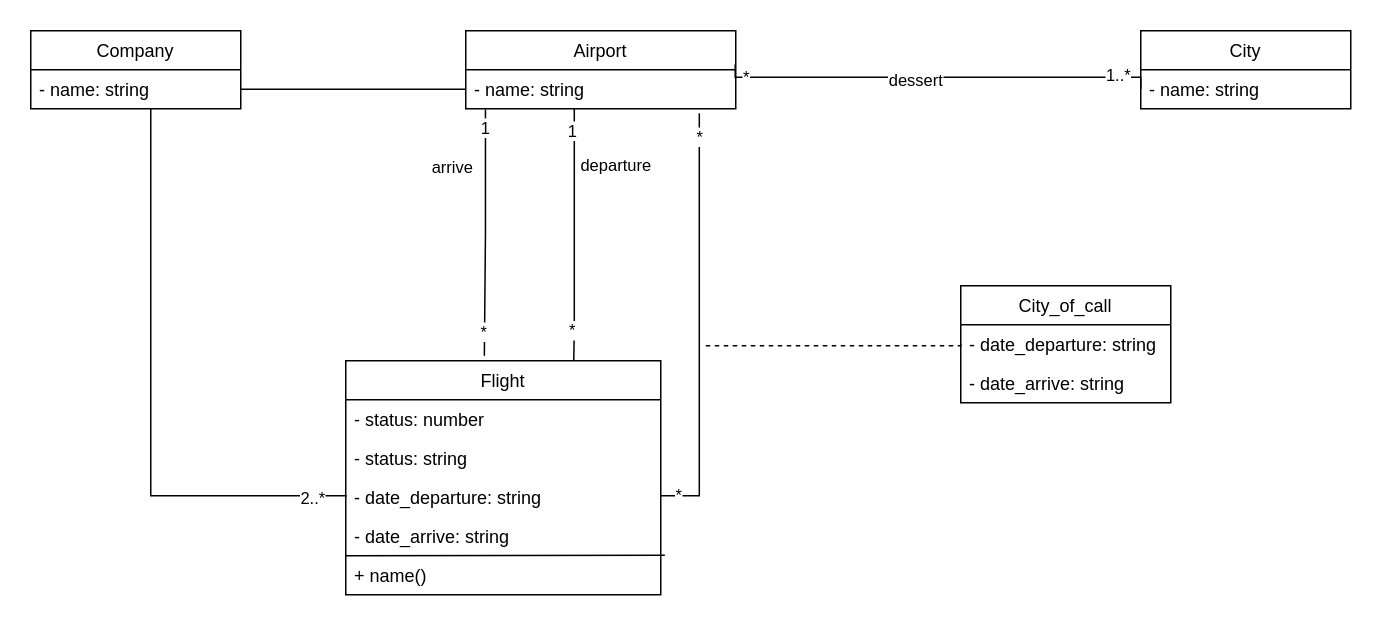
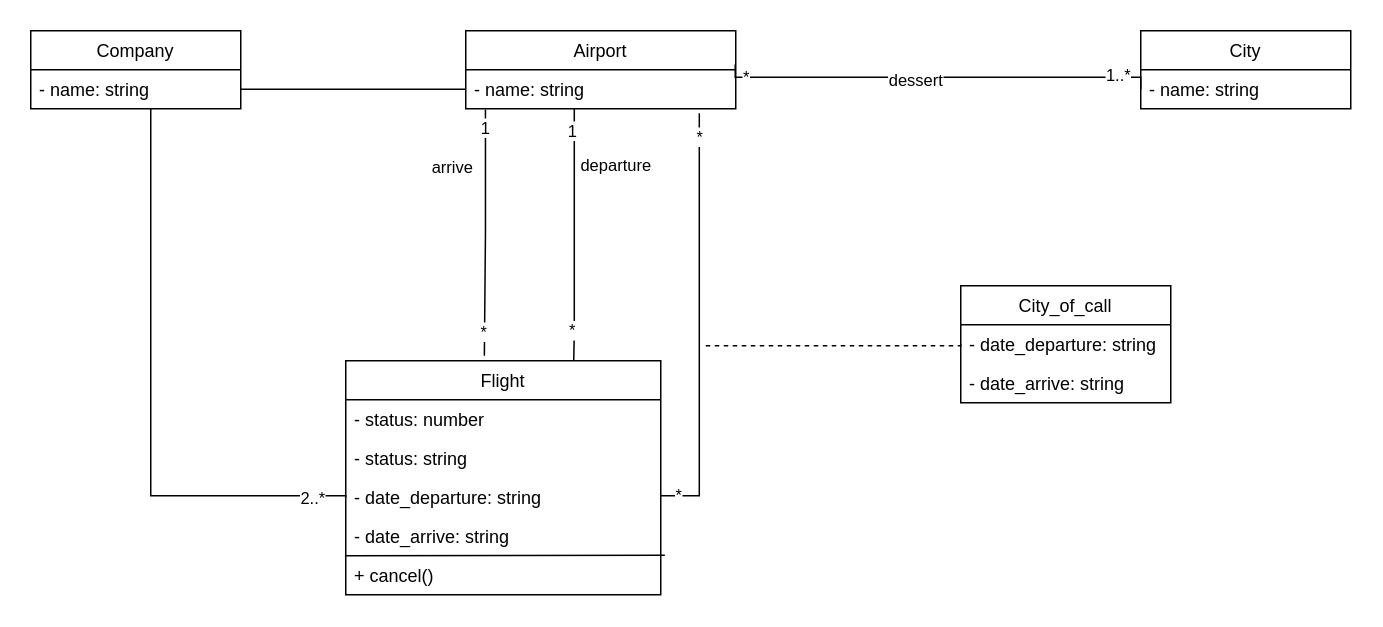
  <mxCell id="0" />
  <mxCell id="1" parent="0" />
  <mxCell id="2" value="Flight" style="swimlane;fontStyle=0;childLayout=stackLayout;horizontal=1;startSize=26;fillColor=none;horizontalStack=0;resizeParent=1;resizeParentMax=0;resizeLast=0;collapsible=1;marginBottom=0;" vertex="1" parent="1"><mxGeometry x="230" y="240" width="210" height="156" as="geometry" /></mxCell>
  <mxCell id="3" value="- status: number&#10;" style="text;strokeColor=none;fillColor=none;align=left;verticalAlign=top;spacingLeft=4;spacingRight=4;overflow=hidden;rotatable=0;points=[[0,0.5],[1,0.5]];portConstraint=eastwest;" vertex="1" parent="2"><mxGeometry y="26" width="210" height="26" as="geometry" /></mxCell>
  <mxCell id="4" value="- status: string&#10;" style="text;strokeColor=none;fillColor=none;align=left;verticalAlign=top;spacingLeft=4;spacingRight=4;overflow=hidden;rotatable=0;points=[[0,0.5],[1,0.5]];portConstraint=eastwest;" vertex="1" parent="2"><mxGeometry y="52" width="210" height="26" as="geometry" /></mxCell>
  <mxCell id="5" value="- date_departure: string" style="text;strokeColor=none;fillColor=none;align=left;verticalAlign=top;spacingLeft=4;spacingRight=4;overflow=hidden;rotatable=0;points=[[0,0.5],[1,0.5]];portConstraint=eastwest;" vertex="1" parent="2"><mxGeometry y="78" width="210" height="26" as="geometry" /></mxCell>
  <mxCell id="6" value="- date_arrive: string" style="text;strokeColor=none;fillColor=none;align=left;verticalAlign=top;spacingLeft=4;spacingRight=4;overflow=hidden;rotatable=0;points=[[0,0.5],[1,0.5]];portConstraint=eastwest;" vertex="1" parent="2"><mxGeometry y="104" width="210" height="26" as="geometry" /></mxCell>
  <mxCell id="7" value="" style="edgeStyle=elbowEdgeStyle;html=1;endArrow=none;elbow=vertical;rounded=0;exitX=0;exitY=0;exitDx=0;exitDy=0;exitPerimeter=0;entryX=1.013;entryY=-0.013;entryDx=0;entryDy=0;entryPerimeter=0;" edge="1" parent="2" source="8" target="8"><mxGeometry width="160" relative="1" as="geometry"><mxPoint x="20" y="130.33" as="sourcePoint" /><mxPoint x="180" y="130.33" as="targetPoint" /></mxGeometry></mxCell>
- <mxCell id="8" value="+ name()" style="text;strokeColor=none;fillColor=none;align=left;verticalAlign=top;spacingLeft=4;spacingRight=4;overflow=hidden;rotatable=0;points=[[0,0.5],[1,0.5]];portConstraint=eastwest;" vertex="1" parent="2"><mxGeometry y="130" width="210" height="26" as="geometry" /></mxCell>
+ <mxCell id="8" value="+ cancel()" style="text;strokeColor=none;fillColor=none;align=left;verticalAlign=top;spacingLeft=4;spacingRight=4;overflow=hidden;rotatable=0;points=[[0,0.5],[1,0.5]];portConstraint=eastwest;" vertex="1" parent="2"><mxGeometry y="130" width="210" height="26" as="geometry" /></mxCell>
  <mxCell id="9" value="City" style="swimlane;fontStyle=0;childLayout=stackLayout;horizontal=1;startSize=26;fillColor=none;horizontalStack=0;resizeParent=1;resizeParentMax=0;resizeLast=0;collapsible=1;marginBottom=0;" vertex="1" parent="1"><mxGeometry x="760" y="20" width="140" height="52" as="geometry" /></mxCell>
  <mxCell id="10" value="- name: string" style="text;strokeColor=none;fillColor=none;align=left;verticalAlign=top;spacingLeft=4;spacingRight=4;overflow=hidden;rotatable=0;points=[[0,0.5],[1,0.5]];portConstraint=eastwest;" vertex="1" parent="9"><mxGeometry y="26" width="140" height="26" as="geometry" /></mxCell>
  <mxCell id="11" value="Airport" style="swimlane;fontStyle=0;childLayout=stackLayout;horizontal=1;startSize=26;fillColor=none;horizontalStack=0;resizeParent=1;resizeParentMax=0;resizeLast=0;collapsible=1;marginBottom=0;" vertex="1" parent="1"><mxGeometry x="310" y="20" width="180" height="52" as="geometry" /></mxCell>
  <mxCell id="12" value="- name: string" style="text;strokeColor=none;fillColor=none;align=left;verticalAlign=top;spacingLeft=4;spacingRight=4;overflow=hidden;rotatable=0;points=[[0,0.5],[1,0.5]];portConstraint=eastwest;" vertex="1" parent="11"><mxGeometry y="26" width="180" height="26" as="geometry" /></mxCell>
  <mxCell id="13" value="Company" style="swimlane;fontStyle=0;childLayout=stackLayout;horizontal=1;startSize=26;fillColor=none;horizontalStack=0;resizeParent=1;resizeParentMax=0;resizeLast=0;collapsible=1;marginBottom=0;" vertex="1" parent="1"><mxGeometry x="20" y="20" width="140" height="52" as="geometry" /></mxCell>
  <mxCell id="14" value="- name: string" style="text;strokeColor=none;fillColor=none;align=left;verticalAlign=top;spacingLeft=4;spacingRight=4;overflow=hidden;rotatable=0;points=[[0,0.5],[1,0.5]];portConstraint=eastwest;" vertex="1" parent="13"><mxGeometry y="26" width="140" height="26" as="geometry" /></mxCell>
  <mxCell id="15" value="" style="edgeStyle=elbowEdgeStyle;html=1;endArrow=none;elbow=vertical;rounded=0;startArrow=none;startFill=0;entryX=0;entryY=0.5;entryDx=0;entryDy=0;" edge="1" parent="1" source="14" target="5"><mxGeometry width="160" relative="1" as="geometry"><mxPoint x="340" y="410.008" as="sourcePoint" /><mxPoint x="599" y="420" as="targetPoint" /><Array as="points"><mxPoint x="100" y="330" /></Array></mxGeometry></mxCell>
  <mxCell id="16" value="2..*" style="edgeLabel;html=1;align=center;verticalAlign=middle;resizable=0;points=[];" vertex="1" connectable="0" parent="15"><mxGeometry x="0.654" y="-3" relative="1" as="geometry"><mxPoint x="43" y="-2" as="offset" /></mxGeometry></mxCell>
  <mxCell id="17" value="" style="edgeStyle=elbowEdgeStyle;html=1;endArrow=none;elbow=vertical;rounded=0;startArrow=none;startFill=0;exitX=0;exitY=0.5;exitDx=0;exitDy=0;" edge="1" parent="1" source="12" target="13"><mxGeometry width="160" relative="1" as="geometry"><mxPoint x="300" y="220" as="sourcePoint" /><mxPoint x="660" y="310" as="targetPoint" /></mxGeometry></mxCell>
  <mxCell id="18" value="City_of_call" style="swimlane;fontStyle=0;childLayout=stackLayout;horizontal=1;startSize=26;fillColor=none;horizontalStack=0;resizeParent=1;resizeParentMax=0;resizeLast=0;collapsible=1;marginBottom=0;" vertex="1" parent="1"><mxGeometry x="640" y="190" width="140" height="78" as="geometry" /></mxCell>
  <mxCell id="19" value="- date_departure: string" style="text;strokeColor=none;fillColor=none;align=left;verticalAlign=top;spacingLeft=4;spacingRight=4;overflow=hidden;rotatable=0;points=[[0,0.5],[1,0.5]];portConstraint=eastwest;" vertex="1" parent="18"><mxGeometry y="26" width="140" height="26" as="geometry" /></mxCell>
  <mxCell id="20" value="- date_arrive: string" style="text;strokeColor=none;fillColor=none;align=left;verticalAlign=top;spacingLeft=4;spacingRight=4;overflow=hidden;rotatable=0;points=[[0,0.5],[1,0.5]];portConstraint=eastwest;" vertex="1" parent="18"><mxGeometry y="52" width="140" height="26" as="geometry" /></mxCell>
  <mxCell id="21" value="" style="edgeStyle=elbowEdgeStyle;html=1;endArrow=none;elbow=vertical;rounded=0;exitX=0.865;exitY=1.115;exitDx=0;exitDy=0;exitPerimeter=0;" edge="1" parent="1" source="12" target="2"><mxGeometry width="160" relative="1" as="geometry"><mxPoint x="650" y="310" as="sourcePoint" /><mxPoint x="720" y="330" as="targetPoint" /><Array as="points"><mxPoint x="490" y="330" /></Array></mxGeometry></mxCell>
  <mxCell id="22" value="departure" style="edgeLabel;html=1;align=center;verticalAlign=middle;resizable=0;points=[];" vertex="1" connectable="0" parent="21"><mxGeometry x="-0.914" relative="1" as="geometry"><mxPoint x="-56" y="23" as="offset" /></mxGeometry></mxCell>
  <mxCell id="23" value="*" style="edgeLabel;html=1;align=center;verticalAlign=middle;resizable=0;points=[];" vertex="1" connectable="0" parent="21"><mxGeometry x="-0.889" y="2" relative="1" as="geometry"><mxPoint x="-2" as="offset" /></mxGeometry></mxCell>
  <mxCell id="24" value="*" style="edgeLabel;html=1;align=center;verticalAlign=middle;resizable=0;points=[];" vertex="1" connectable="0" parent="21"><mxGeometry x="0.915" y="-1" relative="1" as="geometry"><mxPoint as="offset" /></mxGeometry></mxCell>
  <mxCell id="25" value="" style="edgeStyle=elbowEdgeStyle;html=1;endArrow=none;elbow=vertical;rounded=0;exitX=0.073;exitY=1.019;exitDx=0;exitDy=0;exitPerimeter=0;entryX=0.44;entryY=-0.021;entryDx=0;entryDy=0;entryPerimeter=0;" edge="1" parent="1" source="12" target="2"><mxGeometry width="160" relative="1" as="geometry"><mxPoint x="650" y="310" as="sourcePoint" /><mxPoint x="323" y="230" as="targetPoint" /><Array as="points" /></mxGeometry></mxCell>
  <mxCell id="26" value="arrive" style="edgeLabel;html=1;align=center;verticalAlign=middle;resizable=0;points=[];" vertex="1" connectable="0" parent="25"><mxGeometry x="-0.938" relative="1" as="geometry"><mxPoint x="-23" y="33" as="offset" /></mxGeometry></mxCell>
  <mxCell id="27" value="*" style="edgeLabel;html=1;align=center;verticalAlign=middle;resizable=0;points=[];" vertex="1" connectable="0" parent="25"><mxGeometry x="-0.817" y="-2" relative="1" as="geometry"><mxPoint y="133" as="offset" /></mxGeometry></mxCell>
  <mxCell id="28" value="1" style="edgeLabel;html=1;align=center;verticalAlign=middle;resizable=0;points=[];" vertex="1" connectable="0" parent="25"><mxGeometry x="-0.849" y="-1" relative="1" as="geometry"><mxPoint as="offset" /></mxGeometry></mxCell>
  <mxCell id="29" value="" style="edgeStyle=elbowEdgeStyle;html=1;endArrow=none;elbow=vertical;rounded=0;exitX=0.998;exitY=-0.135;exitDx=0;exitDy=0;exitPerimeter=0;entryX=0;entryY=0.5;entryDx=0;entryDy=0;" edge="1" parent="1" source="12" target="10"><mxGeometry width="160" relative="1" as="geometry"><mxPoint x="490" y="105.58" as="sourcePoint" /><mxPoint x="650" y="105.58" as="targetPoint" /></mxGeometry></mxCell>
  <mxCell id="30" value="dessert" style="edgeLabel;html=1;align=center;verticalAlign=middle;resizable=0;points=[];" vertex="1" connectable="0" parent="29"><mxGeometry x="-0.107" y="-1" relative="1" as="geometry"><mxPoint as="offset" /></mxGeometry></mxCell>
  <mxCell id="31" value="&lt;div&gt;1..*&lt;/div&gt;" style="edgeLabel;html=1;align=center;verticalAlign=middle;resizable=0;points=[];" vertex="1" connectable="0" parent="29"><mxGeometry x="0.832" y="2" relative="1" as="geometry"><mxPoint as="offset" /></mxGeometry></mxCell>
  <mxCell id="32" value="*" style="edgeLabel;html=1;align=center;verticalAlign=middle;resizable=0;points=[];" vertex="1" connectable="0" parent="29"><mxGeometry x="-0.896" y="1" relative="1" as="geometry"><mxPoint as="offset" /></mxGeometry></mxCell>
  <mxCell id="33" value="" style="edgeStyle=elbowEdgeStyle;html=1;endArrow=none;elbow=vertical;rounded=0;exitX=0.402;exitY=0.987;exitDx=0;exitDy=0;exitPerimeter=0;" edge="1" parent="1" source="12"><mxGeometry width="160" relative="1" as="geometry"><mxPoint x="450" y="140" as="sourcePoint" /><mxPoint x="382" y="240" as="targetPoint" /><Array as="points"><mxPoint x="388" y="220" /><mxPoint x="380" y="190" /><mxPoint x="390" y="150" /><mxPoint x="650" y="170" /></Array></mxGeometry></mxCell>
  <mxCell id="34" value="*" style="edgeLabel;html=1;align=center;verticalAlign=middle;resizable=0;points=[];" vertex="1" connectable="0" parent="33"><mxGeometry x="-0.874" y="2" relative="1" as="geometry"><mxPoint x="-4" y="137" as="offset" /></mxGeometry></mxCell>
  <mxCell id="35" value="1" style="edgeLabel;html=1;align=center;verticalAlign=middle;resizable=0;points=[];" vertex="1" connectable="0" parent="33"><mxGeometry x="-0.821" y="-2" relative="1" as="geometry"><mxPoint as="offset" /></mxGeometry></mxCell>
  <mxCell id="36" value="" style="edgeStyle=elbowEdgeStyle;html=1;endArrow=none;elbow=vertical;rounded=0;entryX=0;entryY=0.5;entryDx=0;entryDy=0;dashed=1;" edge="1" parent="1" target="19"><mxGeometry width="100" height="75" relative="1" as="geometry"><mxPoint x="470" y="230" as="sourcePoint" /><mxPoint x="780" y="270" as="targetPoint" /></mxGeometry></mxCell>
